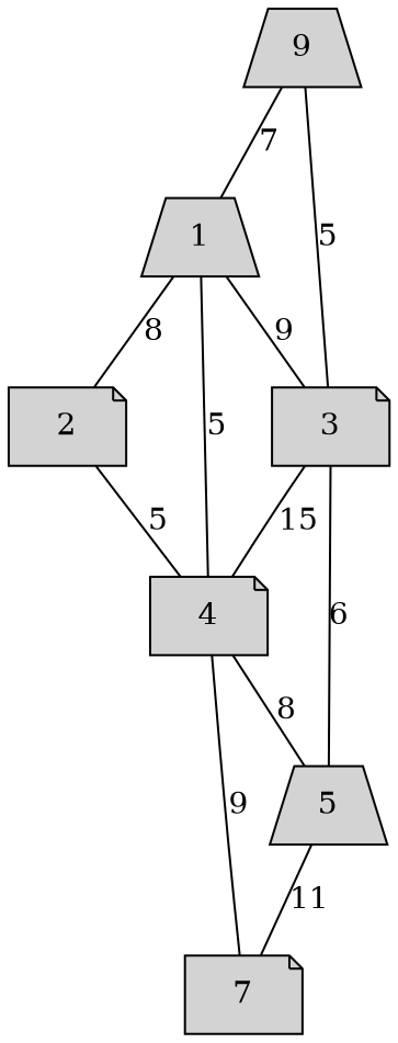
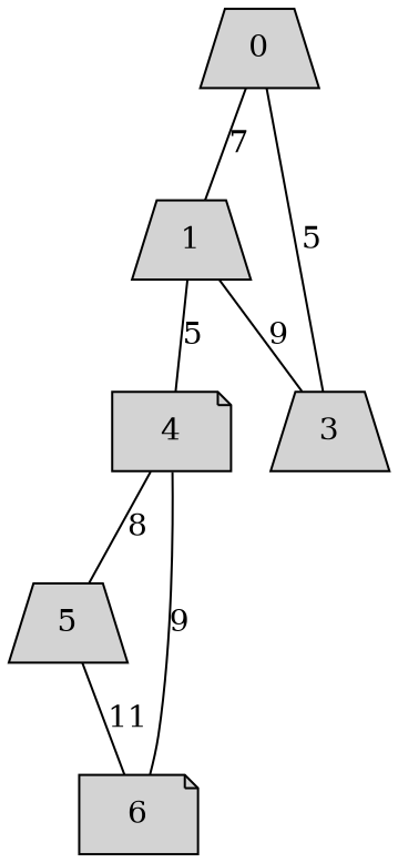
  graph {
    node [shape=trapezium style=filled]
-   0 [label=9]
+   0
    1
-   3 [shape=note]
-   2 [shape=note]
+   3
    4 [shape=note]
    5
-   6 [shape=note label=7]
+   6 [shape=note]
    0 -- 1 [label=7]
    0 -- 3 [label=5]
    1 -- 3 [label=9]
-   1 -- 2 [label=8]
    1 -- 4 [label=5]
-   3 -- 4 [label=15]
-   3 -- 5 [label=6]
-   2 -- 4 [label=5]
    4 -- 5 [label=8]
    4 -- 6 [label=9]
    5 -- 6 [label=11]
  }
